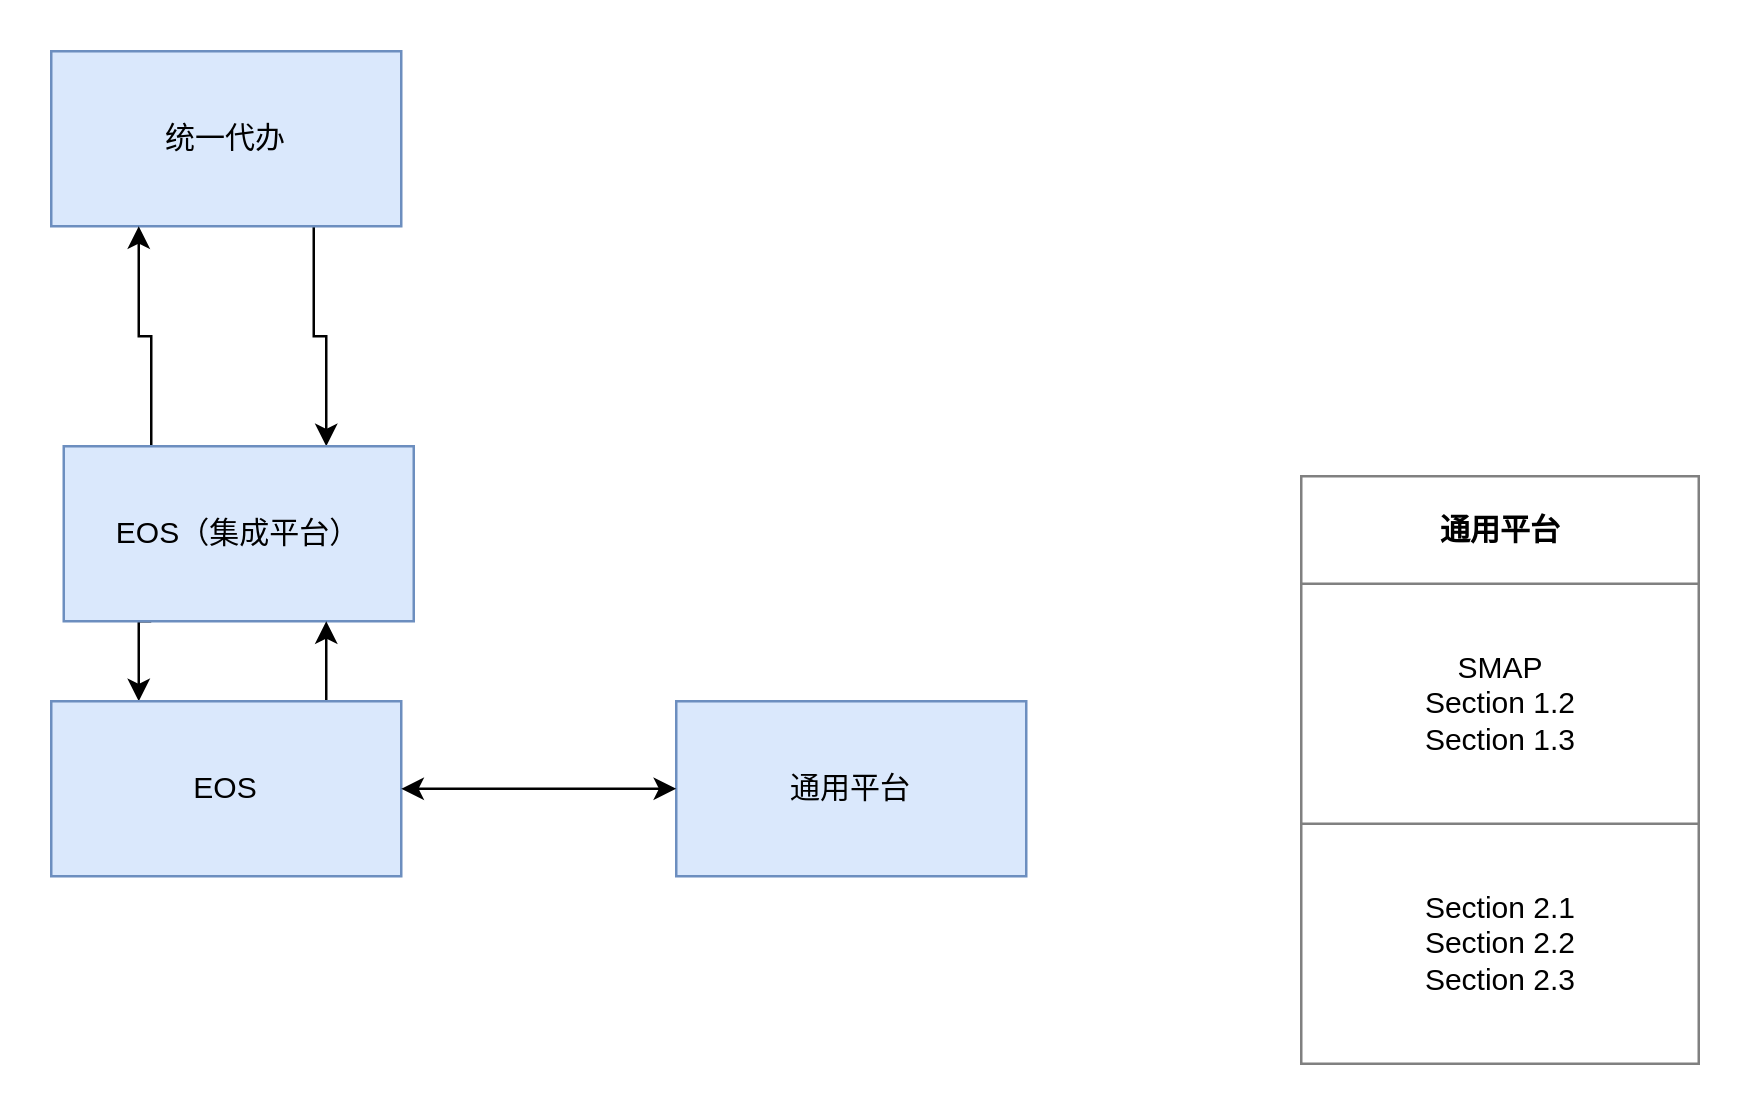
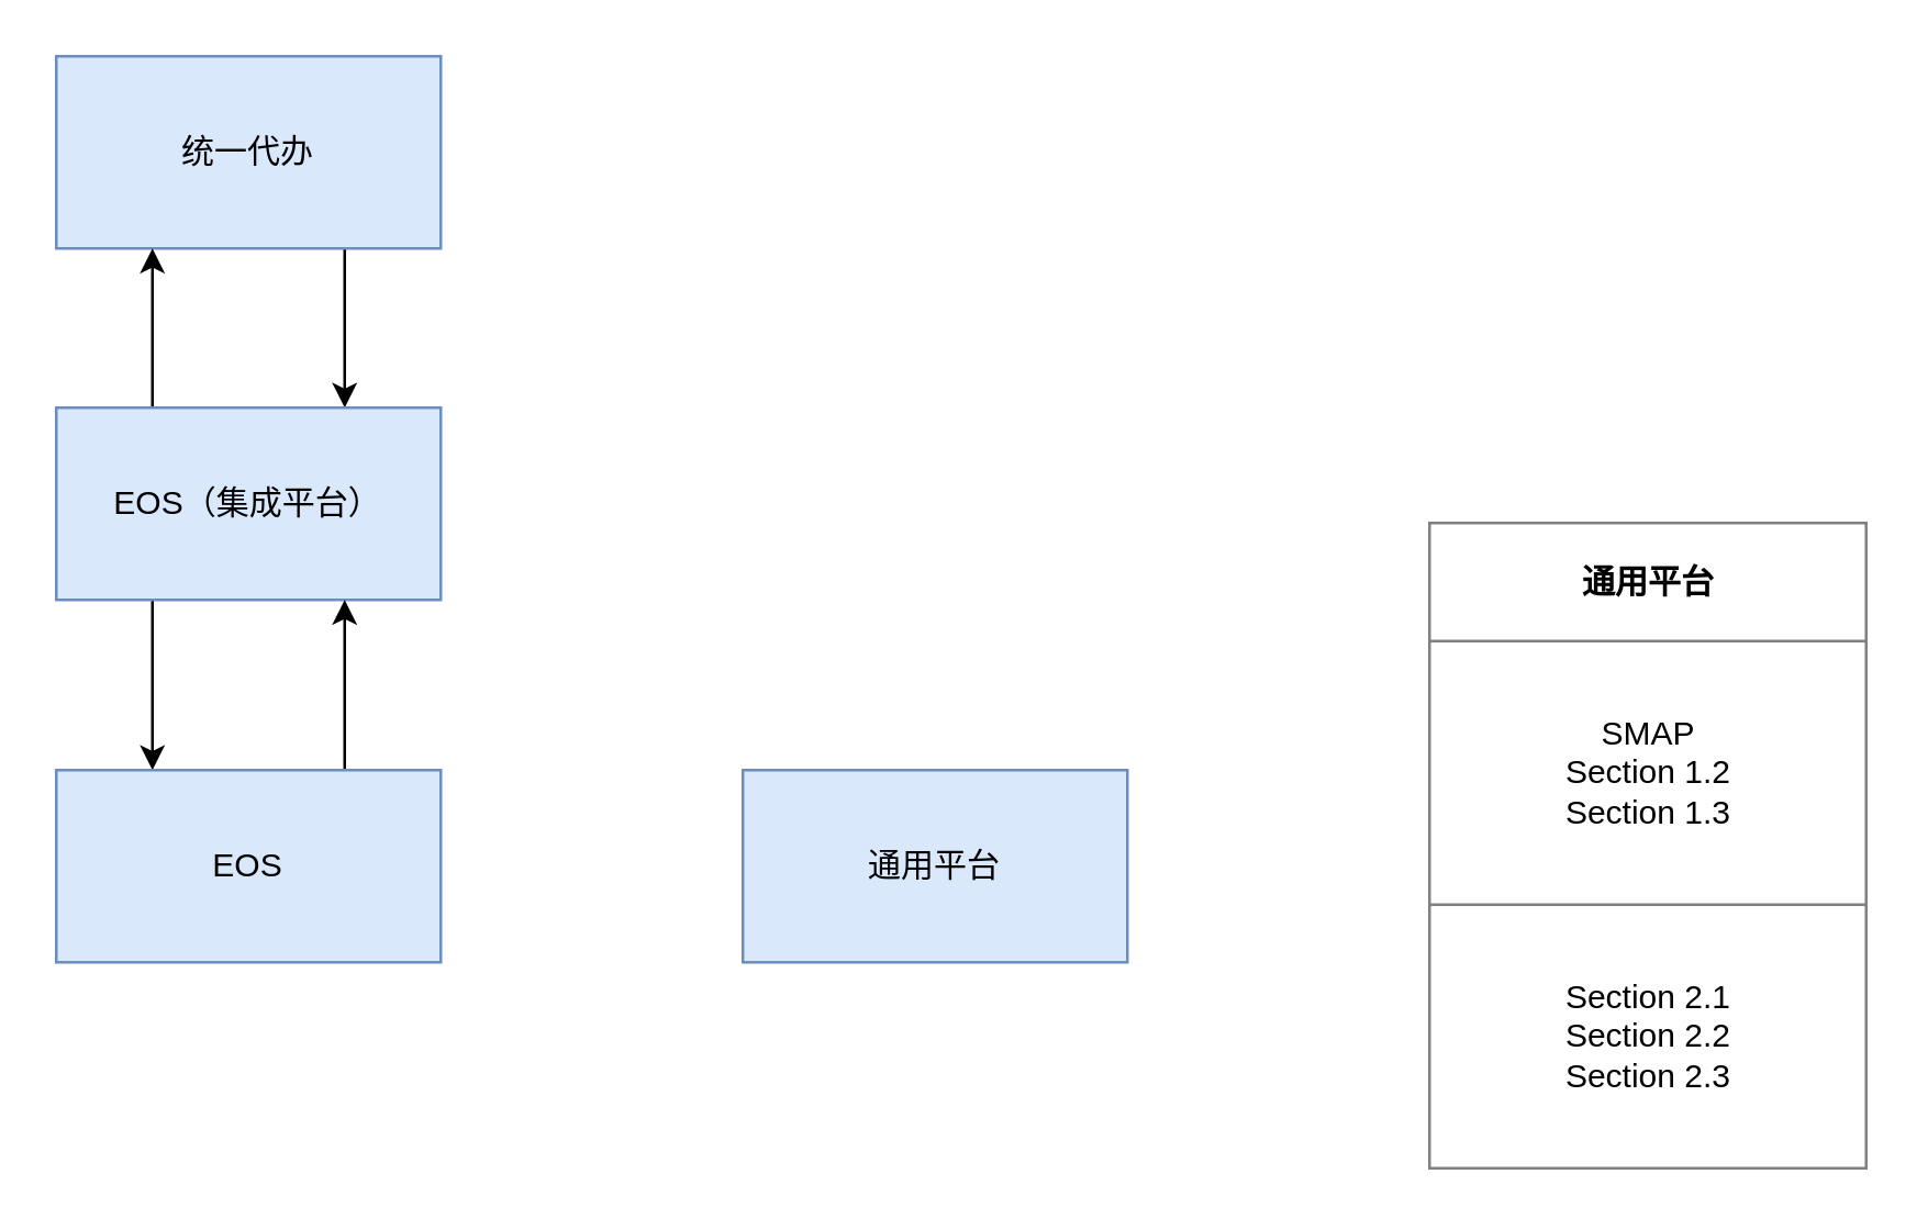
  <mxCell id="0" />
  <mxCell id="1" parent="0" />
  <mxCell id="2" style="edgeStyle=orthogonalEdgeStyle;rounded=0;orthogonalLoop=1;jettySize=auto;html=1;exitX=0.75;exitY=1;exitDx=0;exitDy=0;entryX=0.75;entryY=0;entryDx=0;entryDy=0;" edge="1" parent="1" source="3" target="6"><mxGeometry relative="1" as="geometry" /></mxCell>
  <mxCell id="3" value="统一代办" style="rounded=0;whiteSpace=wrap;html=1;fillColor=#dae8fc;strokeColor=#6c8ebf;" vertex="1" parent="1"><mxGeometry x="20" y="20" width="140" height="70" as="geometry" /></mxCell>
  <mxCell id="4" style="edgeStyle=orthogonalEdgeStyle;rounded=0;orthogonalLoop=1;jettySize=auto;html=1;exitX=0.25;exitY=0;exitDx=0;exitDy=0;entryX=0.25;entryY=1;entryDx=0;entryDy=0;" edge="1" parent="1" source="6" target="3"><mxGeometry relative="1" as="geometry" /></mxCell>
  <mxCell id="5" style="edgeStyle=orthogonalEdgeStyle;rounded=0;orthogonalLoop=1;jettySize=auto;html=1;exitX=0.25;exitY=1;exitDx=0;exitDy=0;entryX=0.25;entryY=0;entryDx=0;entryDy=0;" edge="1" parent="1" source="6" target="8"><mxGeometry relative="1" as="geometry" /></mxCell>
- <mxCell id="6" value="EOS（集成平台）" style="rounded=0;whiteSpace=wrap;html=1;fillColor=#dae8fc;strokeColor=#6c8ebf;" vertex="1" parent="1"><mxGeometry x="25" y="178" width="140" height="70" as="geometry" /></mxCell>
+ <mxCell id="6" value="EOS（集成平台）" style="rounded=0;whiteSpace=wrap;html=1;fillColor=#dae8fc;strokeColor=#6c8ebf;" vertex="1" parent="1"><mxGeometry x="20" y="148" width="140" height="70" as="geometry" /></mxCell>
  <mxCell id="7" style="edgeStyle=orthogonalEdgeStyle;rounded=0;orthogonalLoop=1;jettySize=auto;html=1;exitX=0.75;exitY=0;exitDx=0;exitDy=0;entryX=0.75;entryY=1;entryDx=0;entryDy=0;" edge="1" parent="1" source="8" target="6"><mxGeometry relative="1" as="geometry" /></mxCell>
  <mxCell id="8" value="EOS" style="rounded=0;whiteSpace=wrap;html=1;fillColor=#dae8fc;strokeColor=#6c8ebf;" vertex="1" parent="1"><mxGeometry x="20" y="280" width="140" height="70" as="geometry" /></mxCell>
  <mxCell id="9" value="通用平台" style="rounded=0;whiteSpace=wrap;html=1;fillColor=#dae8fc;strokeColor=#6c8ebf;" vertex="1" parent="1"><mxGeometry x="270" y="280" width="140" height="70" as="geometry" /></mxCell>
- <mxCell id="10" value="" style="endArrow=classic;startArrow=classic;html=1;entryX=0;entryY=0.5;entryDx=0;entryDy=0;exitX=1;exitY=0.5;exitDx=0;exitDy=0;" edge="1" parent="1" source="8" target="9"><mxGeometry width="50" height="50" relative="1" as="geometry"><mxPoint x="20" y="420" as="sourcePoint" /><mxPoint x="70" y="370" as="targetPoint" /></mxGeometry></mxCell>
  <mxCell id="11" value="&lt;table border=&quot;1&quot; width=&quot;100%&quot; cellpadding=&quot;4&quot; style=&quot;width: 100% ; height: 100% ; border-collapse: collapse&quot;&gt;&lt;tbody&gt;&lt;tr&gt;&lt;th align=&quot;center&quot;&gt;通用平台&lt;/th&gt;&lt;/tr&gt;&lt;tr&gt;&lt;td align=&quot;center&quot;&gt;SMAP&lt;br&gt;Section 1.2&lt;br&gt;Section 1.3&lt;/td&gt;&lt;/tr&gt;&lt;tr&gt;&lt;td align=&quot;center&quot;&gt;Section 2.1&lt;br&gt;Section 2.2&lt;br&gt;Section 2.3&lt;/td&gt;&lt;/tr&gt;&lt;/tbody&gt;&lt;/table&gt;" style="text;html=1;strokeColor=none;fillColor=none;overflow=fill;" vertex="1" parent="1"><mxGeometry x="520" y="190" width="160" height="236" as="geometry" /></mxCell>
